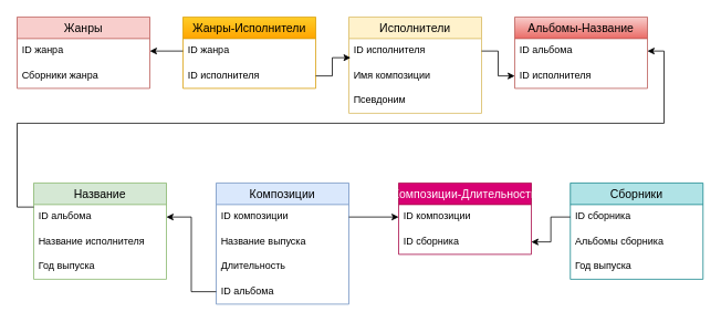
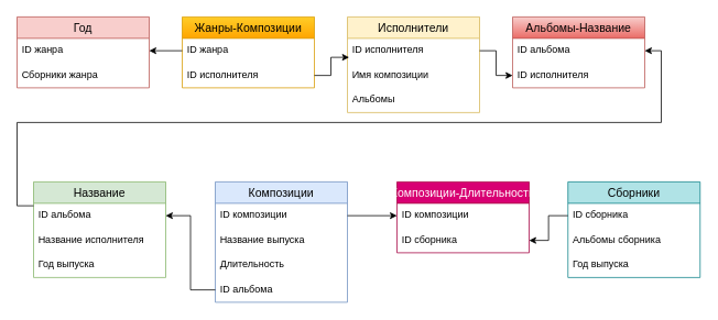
  <mxCell id="0" />
  <mxCell id="1" parent="0" />
- <mxCell id="2" value="Жанры" style="swimlane;fontStyle=0;childLayout=stackLayout;horizontal=1;startSize=26;horizontalStack=0;resizeParent=1;resizeParentMax=0;resizeLast=0;collapsible=1;marginBottom=0;align=center;fontSize=14;fillColor=#f8cecc;strokeColor=#b85450;" parent="1" vertex="1"><mxGeometry y="20" width="160" height="86" as="geometry" x="20" /></mxCell>
+ <mxCell id="2" value="Год" style="swimlane;fontStyle=0;childLayout=stackLayout;horizontal=1;startSize=26;horizontalStack=0;resizeParent=1;resizeParentMax=0;resizeLast=0;collapsible=1;marginBottom=0;align=center;fontSize=14;fillColor=#f8cecc;strokeColor=#b85450;" parent="1" vertex="1"><mxGeometry y="20" width="160" height="86" as="geometry" x="20" /></mxCell>
  <mxCell id="3" value="ID жанра" style="text;strokeColor=none;fillColor=none;spacingLeft=4;spacingRight=4;overflow=hidden;rotatable=0;points=[[0,0.5],[1,0.5]];portConstraint=eastwest;fontSize=12;" parent="2" vertex="1"><mxGeometry y="26" width="160" height="30" as="geometry" /></mxCell>
  <mxCell id="4" value="Сборники жанра" style="text;strokeColor=none;fillColor=none;spacingLeft=4;spacingRight=4;overflow=hidden;rotatable=0;points=[[0,0.5],[1,0.5]];portConstraint=eastwest;fontSize=12;" parent="2" vertex="1"><mxGeometry y="56" width="160" height="30" as="geometry" /></mxCell>
  <mxCell id="5" value="Исполнители" style="swimlane;fontStyle=0;childLayout=stackLayout;horizontal=1;startSize=26;horizontalStack=0;resizeParent=1;resizeParentMax=0;resizeLast=0;collapsible=1;marginBottom=0;align=center;fontSize=14;fillColor=#fff2cc;strokeColor=#d6b656;" parent="1" vertex="1"><mxGeometry x="420" y="20" width="160" height="116" as="geometry" /></mxCell>
  <mxCell id="6" value="ID исполнителя" style="text;strokeColor=none;fillColor=none;spacingLeft=4;spacingRight=4;overflow=hidden;rotatable=0;points=[[0,0.5],[1,0.5]];portConstraint=eastwest;fontSize=12;" parent="5" vertex="1"><mxGeometry y="26" width="160" height="30" as="geometry" /></mxCell>
  <mxCell id="7" value="Имя композиции" style="text;strokeColor=none;fillColor=none;spacingLeft=4;spacingRight=4;overflow=hidden;rotatable=0;points=[[0,0.5],[1,0.5]];portConstraint=eastwest;fontSize=12;" parent="5" vertex="1"><mxGeometry y="56" width="160" height="30" as="geometry" /></mxCell>
- <mxCell id="8" value="Псевдоним" style="text;strokeColor=none;fillColor=none;spacingLeft=4;spacingRight=4;overflow=hidden;rotatable=0;points=[[0,0.5],[1,0.5]];portConstraint=eastwest;fontSize=12;" parent="5" vertex="1"><mxGeometry y="86" width="160" height="30" as="geometry" /></mxCell>
+ <mxCell id="8" value="Альбомы" style="text;strokeColor=none;fillColor=none;spacingLeft=4;spacingRight=4;overflow=hidden;rotatable=0;points=[[0,0.5],[1,0.5]];portConstraint=eastwest;fontSize=12;" parent="5" vertex="1"><mxGeometry y="86" width="160" height="30" as="geometry" /></mxCell>
  <mxCell id="9" value="Название" style="swimlane;fontStyle=0;childLayout=stackLayout;horizontal=1;startSize=26;horizontalStack=0;resizeParent=1;resizeParentMax=0;resizeLast=0;collapsible=1;marginBottom=0;align=center;fontSize=14;fillColor=#d5e8d4;strokeColor=#82b366;" parent="1" vertex="1"><mxGeometry x="40" y="220" width="160" height="116" as="geometry" /></mxCell>
  <mxCell id="10" value="ID альбома" style="text;strokeColor=none;fillColor=none;spacingLeft=4;spacingRight=4;overflow=hidden;rotatable=0;points=[[0,0.5],[1,0.5]];portConstraint=eastwest;fontSize=12;" parent="9" vertex="1"><mxGeometry y="26" width="160" height="30" as="geometry" /></mxCell>
  <mxCell id="11" value="Название исполнителя" style="text;strokeColor=none;fillColor=none;spacingLeft=4;spacingRight=4;overflow=hidden;rotatable=0;points=[[0,0.5],[1,0.5]];portConstraint=eastwest;fontSize=12;" parent="9" vertex="1"><mxGeometry y="56" width="160" height="30" as="geometry" /></mxCell>
  <mxCell id="12" value="Год выпуска" style="text;strokeColor=none;fillColor=none;spacingLeft=4;spacingRight=4;overflow=hidden;rotatable=0;points=[[0,0.5],[1,0.5]];portConstraint=eastwest;fontSize=12;" parent="9" vertex="1"><mxGeometry y="86" width="160" height="30" as="geometry" /></mxCell>
  <mxCell id="13" value="Композиции" style="swimlane;fontStyle=0;childLayout=stackLayout;horizontal=1;startSize=26;horizontalStack=0;resizeParent=1;resizeParentMax=0;resizeLast=0;collapsible=1;marginBottom=0;align=center;fontSize=14;fillColor=#dae8fc;strokeColor=#6c8ebf;" parent="1" vertex="1"><mxGeometry x="260" y="220" width="160" height="146" as="geometry" /></mxCell>
  <mxCell id="14" value="ID композиции" style="text;strokeColor=none;fillColor=none;spacingLeft=4;spacingRight=4;overflow=hidden;rotatable=0;points=[[0,0.5],[1,0.5]];portConstraint=eastwest;fontSize=12;" parent="13" vertex="1"><mxGeometry y="26" width="160" height="30" as="geometry" /></mxCell>
  <mxCell id="15" value="Название выпуска" style="text;strokeColor=none;fillColor=none;spacingLeft=4;spacingRight=4;overflow=hidden;rotatable=0;points=[[0,0.5],[1,0.5]];portConstraint=eastwest;fontSize=12;" parent="13" vertex="1"><mxGeometry y="56" width="160" height="30" as="geometry" /></mxCell>
  <mxCell id="16" value="Длительность" style="text;strokeColor=none;fillColor=none;spacingLeft=4;spacingRight=4;overflow=hidden;rotatable=0;points=[[0,0.5],[1,0.5]];portConstraint=eastwest;fontSize=12;" parent="13" vertex="1"><mxGeometry y="86" width="160" height="30" as="geometry" /></mxCell>
  <mxCell id="17" value="ID альбома" style="text;strokeColor=none;fillColor=none;spacingLeft=4;spacingRight=4;overflow=hidden;rotatable=0;points=[[0,0.5],[1,0.5]];portConstraint=eastwest;fontSize=12;" parent="13" vertex="1"><mxGeometry y="116" width="160" height="30" as="geometry" /></mxCell>
  <mxCell id="18" value="Сборники" style="swimlane;fontStyle=0;childLayout=stackLayout;horizontal=1;startSize=26;horizontalStack=0;resizeParent=1;resizeParentMax=0;resizeLast=0;collapsible=1;marginBottom=0;align=center;fontSize=14;fillColor=#b0e3e6;strokeColor=#0e8088;" vertex="1" parent="1"><mxGeometry x="687" y="220" width="160" height="116" as="geometry" /></mxCell>
  <mxCell id="19" value="ID сборника" style="text;strokeColor=none;fillColor=none;spacingLeft=4;spacingRight=4;overflow=hidden;rotatable=0;points=[[0,0.5],[1,0.5]];portConstraint=eastwest;fontSize=12;" vertex="1" parent="18"><mxGeometry y="26" width="160" height="30" as="geometry" /></mxCell>
  <mxCell id="20" value="Альбомы сборника" style="text;strokeColor=none;fillColor=none;spacingLeft=4;spacingRight=4;overflow=hidden;rotatable=0;points=[[0,0.5],[1,0.5]];portConstraint=eastwest;fontSize=12;" vertex="1" parent="18"><mxGeometry y="56" width="160" height="30" as="geometry" /></mxCell>
  <mxCell id="21" value="Год выпуска" style="text;strokeColor=none;fillColor=none;spacingLeft=4;spacingRight=4;overflow=hidden;rotatable=0;points=[[0,0.5],[1,0.5]];portConstraint=eastwest;fontSize=12;" vertex="1" parent="18"><mxGeometry y="86" width="160" height="30" as="geometry" /></mxCell>
  <mxCell id="22" value="Альбомы-Название" style="swimlane;fontStyle=0;childLayout=stackLayout;horizontal=1;startSize=26;horizontalStack=0;resizeParent=1;resizeParentMax=0;resizeLast=0;collapsible=1;marginBottom=0;align=center;fontSize=14;fillColor=#f8cecc;strokeColor=#b85450;gradientColor=#ea6b66;" vertex="1" parent="1"><mxGeometry x="620" y="20" width="160" height="86" as="geometry" /></mxCell>
  <mxCell id="23" value="ID альбома" style="text;strokeColor=none;fillColor=none;spacingLeft=4;spacingRight=4;overflow=hidden;rotatable=0;points=[[0,0.5],[1,0.5]];portConstraint=eastwest;fontSize=12;" vertex="1" parent="22"><mxGeometry y="26" width="160" height="30" as="geometry" /></mxCell>
  <mxCell id="24" value="ID исполнителя" style="text;strokeColor=none;fillColor=none;spacingLeft=4;spacingRight=4;overflow=hidden;rotatable=0;points=[[0,0.5],[1,0.5]];portConstraint=eastwest;fontSize=12;" vertex="1" parent="22"><mxGeometry y="56" width="160" height="30" as="geometry" /></mxCell>
- <mxCell id="25" value="Жанры-Исполнители" style="swimlane;fontStyle=0;childLayout=stackLayout;horizontal=1;startSize=26;horizontalStack=0;resizeParent=1;resizeParentMax=0;resizeLast=0;collapsible=1;marginBottom=0;align=center;fontSize=14;fillColor=#ffcd28;strokeColor=#d79b00;gradientColor=#ffa500;" vertex="1" parent="1"><mxGeometry x="220" y="20" width="160" height="86" as="geometry" /></mxCell>
+ <mxCell id="25" value="Жанры-Композиции" style="swimlane;fontStyle=0;childLayout=stackLayout;horizontal=1;startSize=26;horizontalStack=0;resizeParent=1;resizeParentMax=0;resizeLast=0;collapsible=1;marginBottom=0;align=center;fontSize=14;fillColor=#ffcd28;strokeColor=#d79b00;gradientColor=#ffa500;" vertex="1" parent="1"><mxGeometry x="220" y="20" width="160" height="86" as="geometry" /></mxCell>
  <mxCell id="26" value="ID жанра" style="text;strokeColor=none;fillColor=none;spacingLeft=4;spacingRight=4;overflow=hidden;rotatable=0;points=[[0,0.5],[1,0.5]];portConstraint=eastwest;fontSize=12;" vertex="1" parent="25"><mxGeometry y="26" width="160" height="30" as="geometry" /></mxCell>
  <mxCell id="27" value="ID исполнителя" style="text;strokeColor=none;fillColor=none;spacingLeft=4;spacingRight=4;overflow=hidden;rotatable=0;points=[[0,0.5],[1,0.5]];portConstraint=eastwest;fontSize=12;" vertex="1" parent="25"><mxGeometry y="56" width="160" height="30" as="geometry" /></mxCell>
  <mxCell id="28" value="Композиции-Длительность" style="swimlane;fontStyle=0;childLayout=stackLayout;horizontal=1;startSize=26;horizontalStack=0;resizeParent=1;resizeParentMax=0;resizeLast=0;collapsible=1;marginBottom=0;align=center;fontSize=14;fillColor=#d80073;strokeColor=#A50040;fontColor=#ffffff;" vertex="1" parent="1"><mxGeometry x="480" y="220" width="160" height="86" as="geometry" /></mxCell>
  <mxCell id="29" value="ID композиции" style="text;strokeColor=none;fillColor=none;spacingLeft=4;spacingRight=4;overflow=hidden;rotatable=0;points=[[0,0.5],[1,0.5]];portConstraint=eastwest;fontSize=12;" vertex="1" parent="28"><mxGeometry y="26" width="160" height="30" as="geometry" /></mxCell>
  <mxCell id="30" value="ID сборника" style="text;strokeColor=none;fillColor=none;spacingLeft=4;spacingRight=4;overflow=hidden;rotatable=0;points=[[0,0.5],[1,0.5]];portConstraint=eastwest;fontSize=12;" vertex="1" parent="28"><mxGeometry y="56" width="160" height="30" as="geometry" /></mxCell>
  <mxCell id="31" style="edgeStyle=orthogonalEdgeStyle;rounded=0;orthogonalLoop=1;jettySize=auto;html=1;exitX=0;exitY=0.5;exitDx=0;exitDy=0;entryX=1;entryY=0.5;entryDx=0;entryDy=0;" edge="1" parent="1" source="26" target="3"><mxGeometry relative="1" as="geometry" /></mxCell>
  <mxCell id="32" style="edgeStyle=orthogonalEdgeStyle;rounded=0;orthogonalLoop=1;jettySize=auto;html=1;exitX=1;exitY=0.5;exitDx=0;exitDy=0;entryX=0.013;entryY=0.767;entryDx=0;entryDy=0;entryPerimeter=0;" edge="1" parent="1" source="27" target="6"><mxGeometry relative="1" as="geometry" /></mxCell>
  <mxCell id="33" style="edgeStyle=orthogonalEdgeStyle;rounded=0;orthogonalLoop=1;jettySize=auto;html=1;exitX=1;exitY=0.5;exitDx=0;exitDy=0;entryX=0;entryY=0.5;entryDx=0;entryDy=0;" edge="1" parent="1" source="6" target="24"><mxGeometry relative="1" as="geometry" /></mxCell>
  <mxCell id="34" style="edgeStyle=orthogonalEdgeStyle;rounded=0;orthogonalLoop=1;jettySize=auto;html=1;exitX=0;exitY=0.25;exitDx=0;exitDy=0;entryX=1;entryY=0.5;entryDx=0;entryDy=0;" edge="1" parent="1" source="9" target="23"><mxGeometry relative="1" as="geometry"><mxPoint x="840" y="61" as="targetPoint" /></mxGeometry></mxCell>
  <mxCell id="35" style="edgeStyle=orthogonalEdgeStyle;rounded=0;orthogonalLoop=1;jettySize=auto;html=1;exitX=0;exitY=0.5;exitDx=0;exitDy=0;" edge="1" parent="1" source="19" target="30"><mxGeometry relative="1" as="geometry" /></mxCell>
  <mxCell id="36" style="edgeStyle=orthogonalEdgeStyle;rounded=0;orthogonalLoop=1;jettySize=auto;html=1;exitX=0;exitY=0.5;exitDx=0;exitDy=0;entryX=1;entryY=0.5;entryDx=0;entryDy=0;" edge="1" parent="1" source="17" target="10"><mxGeometry relative="1" as="geometry" /></mxCell>
  <mxCell id="37" style="edgeStyle=orthogonalEdgeStyle;rounded=0;orthogonalLoop=1;jettySize=auto;html=1;exitX=1;exitY=0.5;exitDx=0;exitDy=0;entryX=0;entryY=0.5;entryDx=0;entryDy=0;" edge="1" parent="1" source="14" target="29"><mxGeometry relative="1" as="geometry" /></mxCell>
